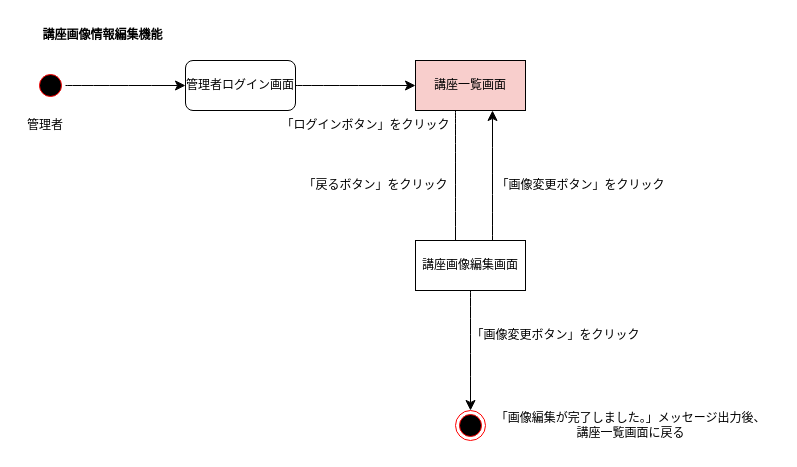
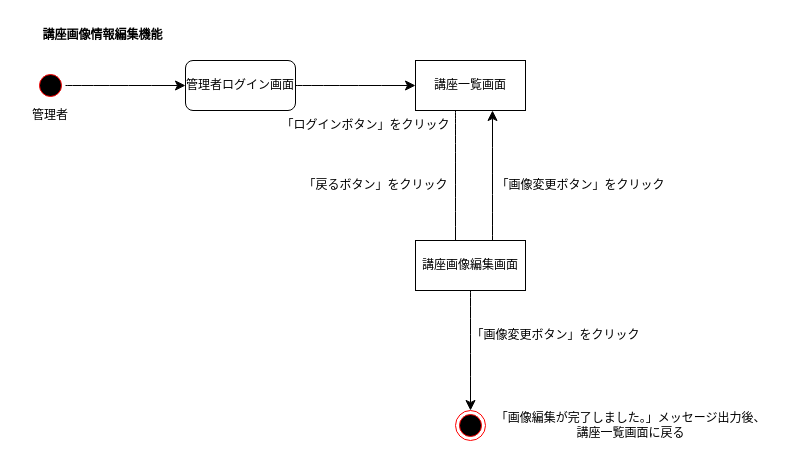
  <mxCell id="0" />
  <mxCell id="1" parent="0" />
  <mxCell id="2" value="" style="ellipse;html=1;shape=startState;fillColor=#000000;strokeColor=#FF0000;fontSize=16;" parent="1" vertex="1"><mxGeometry x="35" y="70" width="30" height="30" as="geometry" /></mxCell>
  <mxCell id="3" value="" style="ellipse;html=1;shape=endState;fillColor=#000000;strokeColor=#ff0000;fontSize=16;" parent="1" vertex="1"><mxGeometry x="455" y="410" width="30" height="30" as="geometry" /></mxCell>
- <mxCell id="4" value="管理者" style="text;html=1;strokeColor=none;fillColor=none;align=center;verticalAlign=middle;whiteSpace=wrap;rounded=0;fontSize=12;" parent="1" vertex="1"><mxGeometry x="15" y="110" width="60" height="30" as="geometry" /></mxCell>
+ <mxCell id="4" value="管理者" style="text;html=1;strokeColor=none;fillColor=none;align=center;verticalAlign=middle;whiteSpace=wrap;rounded=0;fontSize=12;" parent="1" vertex="1"><mxGeometry x="20" y="100" width="60" height="30" as="geometry" /></mxCell>
  <mxCell id="5" value="管理者ログイン画面" style="html=1;whiteSpace=wrap;rounded=1;" parent="1" vertex="1"><mxGeometry x="185" y="60" width="110" height="50" as="geometry" /></mxCell>
- <mxCell id="6" value="講座一覧画面" style="html=1;whiteSpace=wrap;fillColor=#f8cecc;" parent="1" vertex="1"><mxGeometry x="415" y="60" width="110" height="50" as="geometry" /></mxCell>
+ <mxCell id="6" value="講座一覧画面" style="html=1;whiteSpace=wrap;" parent="1" vertex="1"><mxGeometry x="415" y="60" width="110" height="50" as="geometry" /></mxCell>
  <mxCell id="7" value="講座画像情報編集機能" style="text;html=1;strokeColor=none;fillColor=none;align=center;verticalAlign=middle;whiteSpace=wrap;rounded=0;fontSize=12;fontStyle=1" parent="1" vertex="1"><mxGeometry x="20" y="20" width="165" height="30" as="geometry" /></mxCell>
  <mxCell id="8" value="" style="endArrow=classic;html=1;rounded=0;fontSize=12;startSize=8;endSize=8;curved=1;exitX=1;exitY=0.5;exitDx=0;exitDy=0;entryX=0;entryY=0.5;entryDx=0;entryDy=0;" parent="1" source="2" target="5" edge="1"><mxGeometry width="50" height="50" relative="1" as="geometry"><mxPoint x="425" y="80" as="sourcePoint" /><mxPoint x="475" y="30" as="targetPoint" /></mxGeometry></mxCell>
  <mxCell id="9" value="" style="endArrow=classic;html=1;rounded=0;fontSize=12;startSize=8;endSize=8;curved=1;exitX=0.7;exitY=0.06;exitDx=0;exitDy=0;exitPerimeter=0;entryX=0.7;entryY=1;entryDx=0;entryDy=0;entryPerimeter=0;" parent="1" source="13" target="6" edge="1"><mxGeometry width="50" height="50" relative="1" as="geometry"><mxPoint x="425" y="0" as="sourcePoint" /><mxPoint x="512" y="120" as="targetPoint" /></mxGeometry></mxCell>
  <mxCell id="10" value="" style="endArrow=classic;html=1;rounded=0;fontSize=12;startSize=8;endSize=8;curved=1;exitX=0.5;exitY=1;exitDx=0;exitDy=0;entryX=0.5;entryY=0;entryDx=0;entryDy=0;" parent="1" source="13" target="3" edge="1"><mxGeometry width="50" height="50" relative="1" as="geometry"><mxPoint x="585" y="340" as="sourcePoint" /><mxPoint x="635" y="290" as="targetPoint" /></mxGeometry></mxCell>
  <mxCell id="11" value="" style="endArrow=classic;html=1;rounded=0;fontSize=12;startSize=8;endSize=8;curved=1;exitX=0.5;exitY=1;exitDx=0;exitDy=0;" parent="1" edge="1"><mxGeometry width="50" height="50" relative="1" as="geometry"><mxPoint x="455" y="110" as="sourcePoint" /><mxPoint x="455" y="250" as="targetPoint" /></mxGeometry></mxCell>
  <mxCell id="12" value="" style="endArrow=classic;html=1;rounded=0;fontSize=12;startSize=8;endSize=8;curved=1;exitX=1;exitY=0.5;exitDx=0;exitDy=0;entryX=0;entryY=0.5;entryDx=0;entryDy=0;" parent="1" source="5" target="6" edge="1"><mxGeometry width="50" height="50" relative="1" as="geometry"><mxPoint x="295" y="30" as="sourcePoint" /><mxPoint x="345" y="-20" as="targetPoint" /></mxGeometry></mxCell>
  <mxCell id="13" value="講座画像編集画面" style="html=1;whiteSpace=wrap;" parent="1" vertex="1"><mxGeometry x="415" y="240" width="110" height="50" as="geometry" /></mxCell>
  <mxCell id="14" value="「戻るボタン」をクリック" style="text;html=1;align=center;verticalAlign=middle;resizable=0;points=[];autosize=1;strokeColor=none;fillColor=none;" parent="1" vertex="1"><mxGeometry x="295" y="170" width="160" height="30" as="geometry" /></mxCell>
  <mxCell id="15" value="「画像変更ボタン」をクリック" style="text;html=1;align=center;verticalAlign=middle;resizable=0;points=[];autosize=1;strokeColor=none;fillColor=none;" parent="1" vertex="1"><mxGeometry x="490" y="170" width="180" height="30" as="geometry" /></mxCell>
  <mxCell id="16" value="「画像変更ボタン」をクリック" style="text;html=1;align=center;verticalAlign=middle;resizable=0;points=[];autosize=1;strokeColor=none;fillColor=none;" parent="1" vertex="1"><mxGeometry x="465" y="320" width="180" height="30" as="geometry" /></mxCell>
  <mxCell id="17" value="「ログインボタン」をクリック" style="text;html=1;align=center;verticalAlign=middle;resizable=0;points=[];autosize=1;strokeColor=none;fillColor=none;" parent="1" vertex="1"><mxGeometry x="275" y="110" width="180" height="30" as="geometry" /></mxCell>
  <mxCell id="18" value="「画像編集が完了しました。」メッセージ出力後、&lt;br&gt;講座一覧画面に戻る" style="text;html=1;align=center;verticalAlign=middle;resizable=0;points=[];autosize=1;strokeColor=none;fillColor=none;" parent="1" vertex="1"><mxGeometry x="485" y="405" width="290" height="40" as="geometry" /></mxCell>
